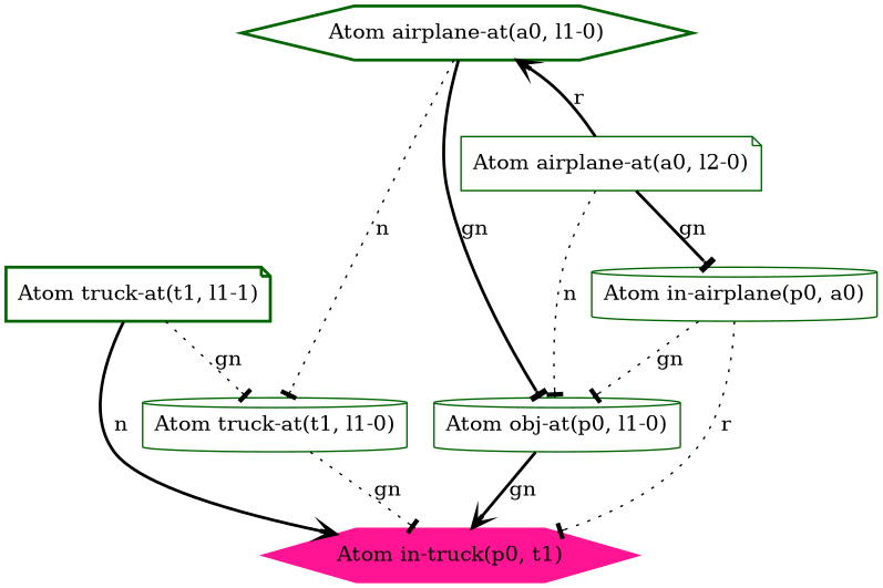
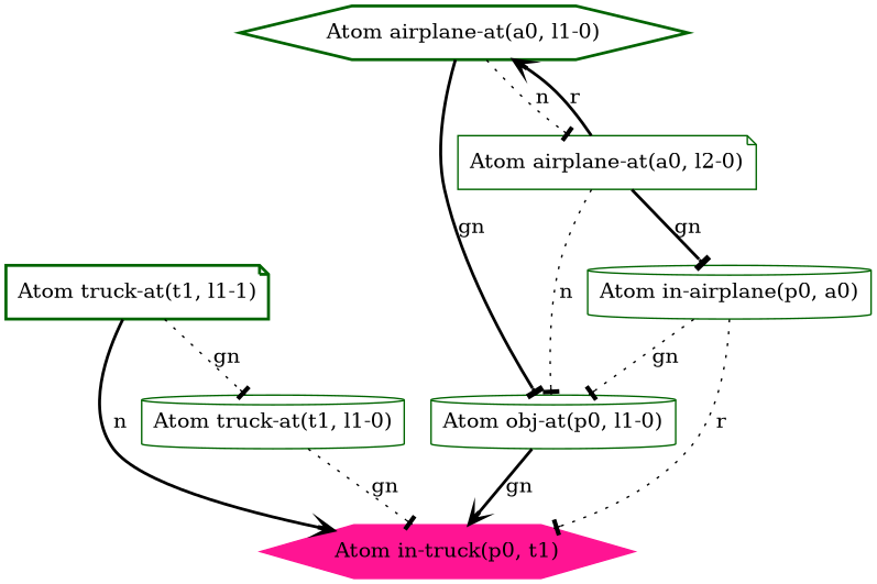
  digraph {
    fontname="DejaVu Serif"
    node [color=darkgreen fontname="DejaVu Serif" shape=cylinder]
    edge [arrowhead=tee fontname="DejaVu Serif" style=dotted]
    n1 [color=deeppink label="Atom in-truck(p0, t1)" shape=hexagon style=filled]
    n2 [label="Atom truck-at(t1, l1-0)"]
    n3 [label="Atom truck-at(t1, l1-1)" shape=note style=bold]
    n4 [label="Atom airplane-at(a0, l1-0)" shape=hexagon style=bold]
    n5 [label="Atom obj-at(p0, l1-0)"]
    n6 [label="Atom airplane-at(a0, l2-0)" shape=note]
    n7 [label="Atom in-airplane(p0, a0)"]
    n2 -> n1 [label=gn]
    n3 -> n1 [arrowhead=vee label=n style=bold]
    n3 -> n2 [label=gn]
    n4 -> n5 [label=gn style=bold]
-   n4 -> n2 [label=n]
+   n4 -> n6 [label=n]
    n5 -> n1 [arrowhead=vee label=gn style=bold]
    n6 -> n4 [arrowhead=vee label=r style=bold]
    n6 -> n5 [label=n]
    n6 -> n7 [label=gn style=bold]
    n7 -> n1 [label=r]
    n7 -> n5 [label=gn]
  }
